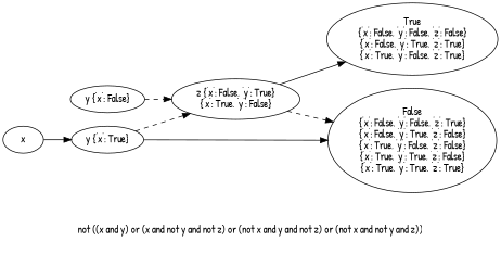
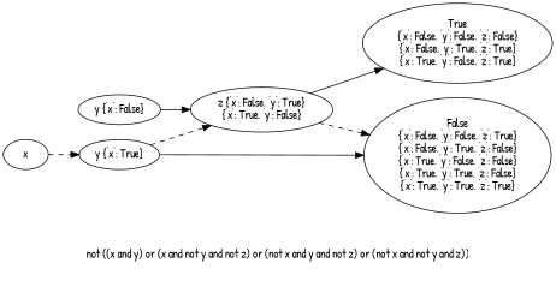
  digraph {
    fontname="Patrick Hand"
    label="not ((x and y) or (x and not y and not z) or (not x and y and not z) or (not x and not y and z))\n\n"
    rankdir=LR
    node [fontname="Patrick Hand"]
    edge [fontname="Patrick Hand"]
    n1 [label=x]
    n2 [label="y {'x': True}"]
    n3 [label="y {'x': False}"]
    n4 [label="z {'x': False, 'y': True}\n{'x': True, 'y': False}"]
    n5 [label="False\n{'x': False, 'y': False, 'z': True}\n{'x': False, 'y': True, 'z': False}\n{'x': True, 'y': False, 'z': False}\n{'x': True, 'y': True, 'z': False}\n{'x': True, 'y': True, 'z': True}"]
    n6 [label="True\n{'x': False, 'y': False, 'z': False}\n{'x': False, 'y': True, 'z': True}\n{'x': True, 'y': False, 'z': True}"]
-   n1 -> n2
+   n1 -> n2 [style=dashed]
    n2 -> n4 [style=dashed]
    n2 -> n5
-   n3 -> n4 [style=dashed]
+   n3 -> n4
    n4 -> n5 [style=dashed]
    n4 -> n6
  }
